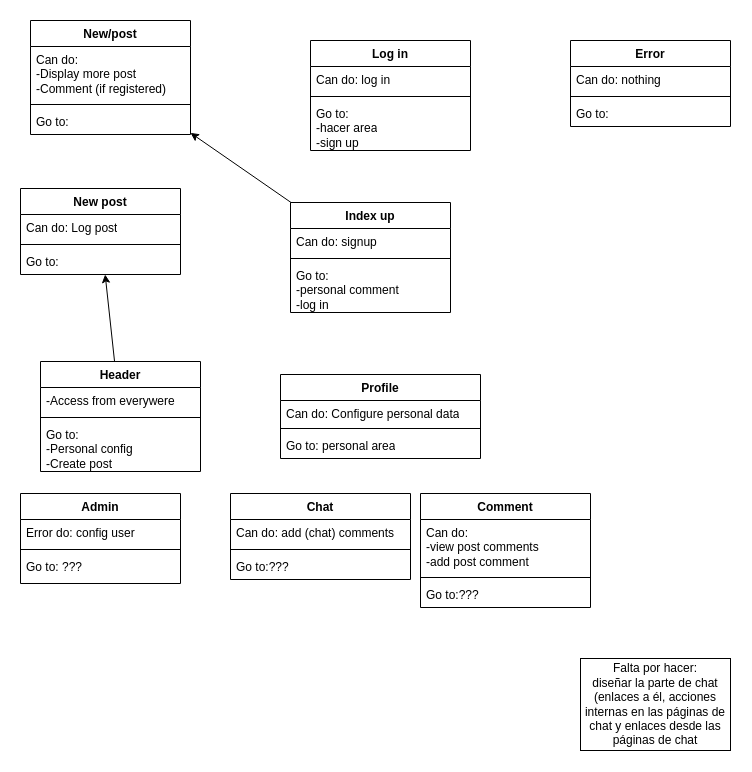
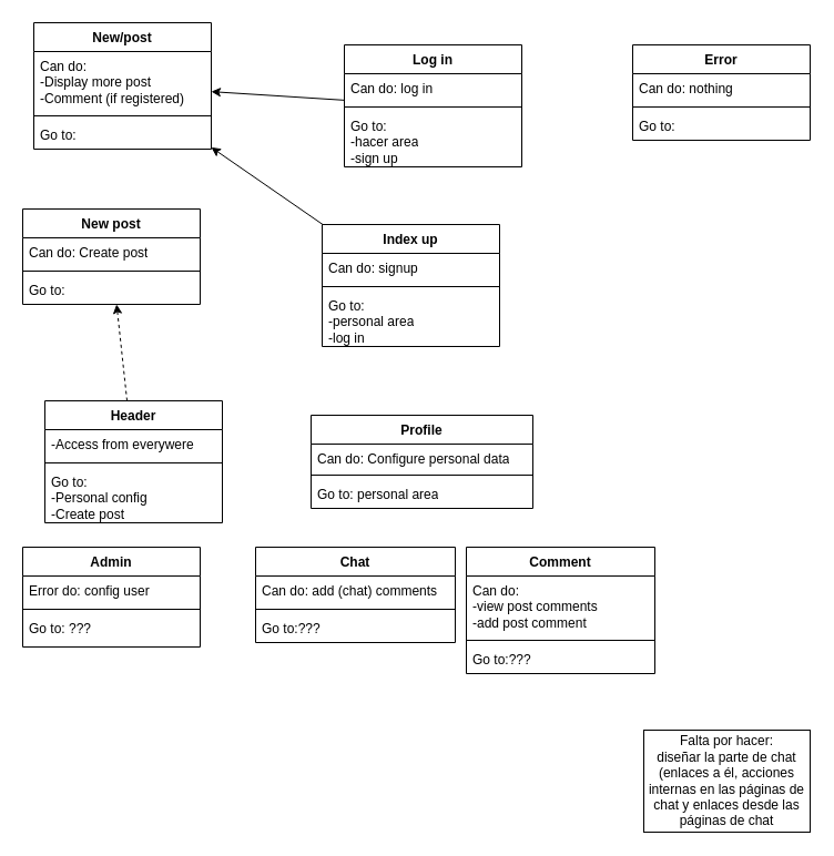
  <mxCell id="0" />
  <mxCell id="1" parent="0" />
  <mxCell id="2" value="New/post" style="swimlane;fontStyle=1;align=center;verticalAlign=top;childLayout=stackLayout;horizontal=1;startSize=26;horizontalStack=0;resizeParent=1;resizeParentMax=0;resizeLast=0;collapsible=1;marginBottom=0;whiteSpace=wrap;html=1;" parent="1" vertex="1"><mxGeometry x="30" y="20" width="160" height="114" as="geometry" /></mxCell>
  <mxCell id="3" value="&lt;div&gt;Can do:&lt;/div&gt;&lt;div&gt;-Display more post&lt;/div&gt;&lt;div&gt;-Comment (if registered)&lt;/div&gt;" style="text;strokeColor=none;fillColor=none;align=left;verticalAlign=top;spacingLeft=4;spacingRight=4;overflow=hidden;rotatable=0;points=[[0,0.5],[1,0.5]];portConstraint=eastwest;whiteSpace=wrap;html=1;" parent="2" vertex="1"><mxGeometry y="26" width="160" height="54" as="geometry" /></mxCell>
  <mxCell id="4" value="" style="line;strokeWidth=1;fillColor=none;align=left;verticalAlign=middle;spacingTop=-1;spacingLeft=3;spacingRight=3;rotatable=0;labelPosition=right;points=[];portConstraint=eastwest;strokeColor=inherit;" parent="2" vertex="1"><mxGeometry y="80" width="160" height="8" as="geometry" /></mxCell>
  <mxCell id="5" value="Go to:" style="text;strokeColor=none;fillColor=none;align=left;verticalAlign=top;spacingLeft=4;spacingRight=4;overflow=hidden;rotatable=0;points=[[0,0.5],[1,0.5]];portConstraint=eastwest;whiteSpace=wrap;html=1;" parent="2" vertex="1"><mxGeometry y="88" width="160" height="26" as="geometry" /></mxCell>
  <mxCell id="6" value="Log in" style="swimlane;fontStyle=1;align=center;verticalAlign=top;childLayout=stackLayout;horizontal=1;startSize=26;horizontalStack=0;resizeParent=1;resizeParentMax=0;resizeLast=0;collapsible=1;marginBottom=0;whiteSpace=wrap;html=1;" parent="1" vertex="1"><mxGeometry x="310" y="40" width="160" height="110" as="geometry" /></mxCell>
  <mxCell id="7" value="Can do: log in" style="text;strokeColor=none;fillColor=none;align=left;verticalAlign=top;spacingLeft=4;spacingRight=4;overflow=hidden;rotatable=0;points=[[0,0.5],[1,0.5]];portConstraint=eastwest;whiteSpace=wrap;html=1;" parent="6" vertex="1"><mxGeometry y="26" width="160" height="26" as="geometry" /></mxCell>
  <mxCell id="8" value="" style="line;strokeWidth=1;fillColor=none;align=left;verticalAlign=middle;spacingTop=-1;spacingLeft=3;spacingRight=3;rotatable=0;labelPosition=right;points=[];portConstraint=eastwest;strokeColor=inherit;" parent="6" vertex="1"><mxGeometry y="52" width="160" height="8" as="geometry" /></mxCell>
  <mxCell id="9" value="&lt;div&gt;Go to:&lt;/div&gt;&lt;div&gt;-hacer area&lt;/div&gt;&lt;div&gt;-sign up&lt;br&gt;&lt;/div&gt;" style="text;strokeColor=none;fillColor=none;align=left;verticalAlign=top;spacingLeft=4;spacingRight=4;overflow=hidden;rotatable=0;points=[[0,0.5],[1,0.5]];portConstraint=eastwest;whiteSpace=wrap;html=1;" parent="6" vertex="1"><mxGeometry y="60" width="160" height="50" as="geometry" /></mxCell>
  <mxCell id="10" value="Header" style="swimlane;fontStyle=1;align=center;verticalAlign=top;childLayout=stackLayout;horizontal=1;startSize=26;horizontalStack=0;resizeParent=1;resizeParentMax=0;resizeLast=0;collapsible=1;marginBottom=0;whiteSpace=wrap;html=1;" parent="1" vertex="1"><mxGeometry x="40" y="361" width="160" height="110" as="geometry" /></mxCell>
  <mxCell id="11" value="-Access from everywere" style="text;strokeColor=none;fillColor=none;align=left;verticalAlign=top;spacingLeft=4;spacingRight=4;overflow=hidden;rotatable=0;points=[[0,0.5],[1,0.5]];portConstraint=eastwest;whiteSpace=wrap;html=1;" parent="10" vertex="1"><mxGeometry y="26" width="160" height="26" as="geometry" /></mxCell>
  <mxCell id="12" value="" style="line;strokeWidth=1;fillColor=none;align=left;verticalAlign=middle;spacingTop=-1;spacingLeft=3;spacingRight=3;rotatable=0;labelPosition=right;points=[];portConstraint=eastwest;strokeColor=inherit;" parent="10" vertex="1"><mxGeometry y="52" width="160" height="8" as="geometry" /></mxCell>
  <mxCell id="13" value="&lt;div&gt;Go to:&lt;/div&gt;&lt;div&gt;-Personal config&lt;br&gt;&lt;/div&gt;&lt;div&gt;-Create post&lt;/div&gt;" style="text;strokeColor=none;fillColor=none;align=left;verticalAlign=top;spacingLeft=4;spacingRight=4;overflow=hidden;rotatable=0;points=[[0,0.5],[1,0.5]];portConstraint=eastwest;whiteSpace=wrap;html=1;" parent="10" vertex="1"><mxGeometry y="60" width="160" height="50" as="geometry" /></mxCell>
  <mxCell id="14" value="Index up" style="swimlane;fontStyle=1;align=center;verticalAlign=top;childLayout=stackLayout;horizontal=1;startSize=26;horizontalStack=0;resizeParent=1;resizeParentMax=0;resizeLast=0;collapsible=1;marginBottom=0;whiteSpace=wrap;html=1;" parent="1" vertex="1"><mxGeometry x="290" y="202" width="160" height="110" as="geometry" /></mxCell>
  <mxCell id="15" value="Can do: signup" style="text;strokeColor=none;fillColor=none;align=left;verticalAlign=top;spacingLeft=4;spacingRight=4;overflow=hidden;rotatable=0;points=[[0,0.5],[1,0.5]];portConstraint=eastwest;whiteSpace=wrap;html=1;" parent="14" vertex="1"><mxGeometry y="26" width="160" height="26" as="geometry" /></mxCell>
  <mxCell id="16" value="" style="line;strokeWidth=1;fillColor=none;align=left;verticalAlign=middle;spacingTop=-1;spacingLeft=3;spacingRight=3;rotatable=0;labelPosition=right;points=[];portConstraint=eastwest;strokeColor=inherit;" parent="14" vertex="1"><mxGeometry y="52" width="160" height="8" as="geometry" /></mxCell>
- <mxCell id="17" value="&lt;div&gt;Go to:&lt;/div&gt;&lt;div&gt;-personal comment&lt;/div&gt;&lt;div&gt;-log in&lt;br&gt;&lt;/div&gt;" style="text;strokeColor=none;fillColor=none;align=left;verticalAlign=top;spacingLeft=4;spacingRight=4;overflow=hidden;rotatable=0;points=[[0,0.5],[1,0.5]];portConstraint=eastwest;whiteSpace=wrap;html=1;" parent="14" vertex="1"><mxGeometry y="60" width="160" height="50" as="geometry" /></mxCell>
+ <mxCell id="17" value="&lt;div&gt;Go to:&lt;/div&gt;&lt;div&gt;-personal area&lt;/div&gt;&lt;div&gt;-log in&lt;br&gt;&lt;/div&gt;" style="text;strokeColor=none;fillColor=none;align=left;verticalAlign=top;spacingLeft=4;spacingRight=4;overflow=hidden;rotatable=0;points=[[0,0.5],[1,0.5]];portConstraint=eastwest;whiteSpace=wrap;html=1;" parent="14" vertex="1"><mxGeometry y="60" width="160" height="50" as="geometry" /></mxCell>
+ <mxCell id="18" value="" style="endArrow=classic;html=1;rounded=0;" parent="1" source="6" target="2" edge="1"><mxGeometry width="50" height="50" relative="1" as="geometry"><mxPoint x="500" y="400" as="sourcePoint" /><mxPoint x="550" y="350" as="targetPoint" /></mxGeometry></mxCell>
  <mxCell id="19" value="Profile" style="swimlane;fontStyle=1;align=center;verticalAlign=top;childLayout=stackLayout;horizontal=1;startSize=26;horizontalStack=0;resizeParent=1;resizeParentMax=0;resizeLast=0;collapsible=1;marginBottom=0;whiteSpace=wrap;html=1;" parent="1" vertex="1"><mxGeometry x="280" y="374" width="200" height="84" as="geometry" /></mxCell>
  <mxCell id="20" value="Can do: Configure personal data" style="text;strokeColor=none;fillColor=none;align=left;verticalAlign=top;spacingLeft=4;spacingRight=4;overflow=hidden;rotatable=0;points=[[0,0.5],[1,0.5]];portConstraint=eastwest;whiteSpace=wrap;html=1;" parent="19" vertex="1"><mxGeometry y="26" width="200" height="24" as="geometry" /></mxCell>
  <mxCell id="21" value="" style="line;strokeWidth=1;fillColor=none;align=left;verticalAlign=middle;spacingTop=-1;spacingLeft=3;spacingRight=3;rotatable=0;labelPosition=right;points=[];portConstraint=eastwest;strokeColor=inherit;" parent="19" vertex="1"><mxGeometry y="50" width="200" height="8" as="geometry" /></mxCell>
  <mxCell id="22" value="Go to: personal area" style="text;strokeColor=none;fillColor=none;align=left;verticalAlign=top;spacingLeft=4;spacingRight=4;overflow=hidden;rotatable=0;points=[[0,0.5],[1,0.5]];portConstraint=eastwest;whiteSpace=wrap;html=1;" parent="19" vertex="1"><mxGeometry y="58" width="200" height="26" as="geometry" /></mxCell>
  <mxCell id="23" value="" style="endArrow=classic;html=1;rounded=0;" parent="1" source="14" target="2" edge="1"><mxGeometry width="50" height="50" relative="1" as="geometry"><mxPoint x="240" y="350" as="sourcePoint" /><mxPoint x="364" y="320" as="targetPoint" /></mxGeometry></mxCell>
  <mxCell id="24" value="New post" style="swimlane;fontStyle=1;align=center;verticalAlign=top;childLayout=stackLayout;horizontal=1;startSize=26;horizontalStack=0;resizeParent=1;resizeParentMax=0;resizeLast=0;collapsible=1;marginBottom=0;whiteSpace=wrap;html=1;" parent="1" vertex="1"><mxGeometry x="20" y="188" width="160" height="86" as="geometry" /></mxCell>
- <mxCell id="25" value="Can do: Log post" style="text;strokeColor=none;fillColor=none;align=left;verticalAlign=top;spacingLeft=4;spacingRight=4;overflow=hidden;rotatable=0;points=[[0,0.5],[1,0.5]];portConstraint=eastwest;whiteSpace=wrap;html=1;" parent="24" vertex="1"><mxGeometry y="26" width="160" height="26" as="geometry" /></mxCell>
+ <mxCell id="25" value="Can do: Create post" style="text;strokeColor=none;fillColor=none;align=left;verticalAlign=top;spacingLeft=4;spacingRight=4;overflow=hidden;rotatable=0;points=[[0,0.5],[1,0.5]];portConstraint=eastwest;whiteSpace=wrap;html=1;" parent="24" vertex="1"><mxGeometry y="26" width="160" height="26" as="geometry" /></mxCell>
  <mxCell id="26" value="" style="line;strokeWidth=1;fillColor=none;align=left;verticalAlign=middle;spacingTop=-1;spacingLeft=3;spacingRight=3;rotatable=0;labelPosition=right;points=[];portConstraint=eastwest;strokeColor=inherit;" parent="24" vertex="1"><mxGeometry y="52" width="160" height="8" as="geometry" /></mxCell>
  <mxCell id="27" value="Go to:" style="text;strokeColor=none;fillColor=none;align=left;verticalAlign=top;spacingLeft=4;spacingRight=4;overflow=hidden;rotatable=0;points=[[0,0.5],[1,0.5]];portConstraint=eastwest;whiteSpace=wrap;html=1;" parent="24" vertex="1"><mxGeometry y="60" width="160" height="26" as="geometry" /></mxCell>
  <mxCell id="28" value="Admin" style="swimlane;fontStyle=1;align=center;verticalAlign=top;childLayout=stackLayout;horizontal=1;startSize=26;horizontalStack=0;resizeParent=1;resizeParentMax=0;resizeLast=0;collapsible=1;marginBottom=0;whiteSpace=wrap;html=1;" parent="1" vertex="1"><mxGeometry x="20" y="493" width="160" height="90" as="geometry" /></mxCell>
  <mxCell id="29" value="Error do: config user" style="text;strokeColor=none;fillColor=none;align=left;verticalAlign=top;spacingLeft=4;spacingRight=4;overflow=hidden;rotatable=0;points=[[0,0.5],[1,0.5]];portConstraint=eastwest;whiteSpace=wrap;html=1;" parent="28" vertex="1"><mxGeometry y="26" width="160" height="26" as="geometry" /></mxCell>
  <mxCell id="30" value="" style="line;strokeWidth=1;fillColor=none;align=left;verticalAlign=middle;spacingTop=-1;spacingLeft=3;spacingRight=3;rotatable=0;labelPosition=right;points=[];portConstraint=eastwest;strokeColor=inherit;" parent="28" vertex="1"><mxGeometry y="52" width="160" height="8" as="geometry" /></mxCell>
  <mxCell id="31" value="&lt;div&gt;Go to: ???&lt;/div&gt;" style="text;strokeColor=none;fillColor=none;align=left;verticalAlign=top;spacingLeft=4;spacingRight=4;overflow=hidden;rotatable=0;points=[[0,0.5],[1,0.5]];portConstraint=eastwest;whiteSpace=wrap;html=1;" parent="28" vertex="1"><mxGeometry y="60" width="160" height="30" as="geometry" /></mxCell>
  <mxCell id="32" value="Chat" style="swimlane;fontStyle=1;align=center;verticalAlign=top;childLayout=stackLayout;horizontal=1;startSize=26;horizontalStack=0;resizeParent=1;resizeParentMax=0;resizeLast=0;collapsible=1;marginBottom=0;whiteSpace=wrap;html=1;" parent="1" vertex="1"><mxGeometry x="230" y="493" width="180" height="86" as="geometry" /></mxCell>
  <mxCell id="33" value="Can do: add (chat) comments" style="text;strokeColor=none;fillColor=none;align=left;verticalAlign=top;spacingLeft=4;spacingRight=4;overflow=hidden;rotatable=0;points=[[0,0.5],[1,0.5]];portConstraint=eastwest;whiteSpace=wrap;html=1;" parent="32" vertex="1"><mxGeometry y="26" width="180" height="26" as="geometry" /></mxCell>
  <mxCell id="34" value="" style="line;strokeWidth=1;fillColor=none;align=left;verticalAlign=middle;spacingTop=-1;spacingLeft=3;spacingRight=3;rotatable=0;labelPosition=right;points=[];portConstraint=eastwest;strokeColor=inherit;" parent="32" vertex="1"><mxGeometry y="52" width="180" height="8" as="geometry" /></mxCell>
  <mxCell id="35" value="Go to:???" style="text;strokeColor=none;fillColor=none;align=left;verticalAlign=top;spacingLeft=4;spacingRight=4;overflow=hidden;rotatable=0;points=[[0,0.5],[1,0.5]];portConstraint=eastwest;whiteSpace=wrap;html=1;" parent="32" vertex="1"><mxGeometry y="60" width="180" height="26" as="geometry" /></mxCell>
  <mxCell id="36" value="&lt;div&gt;Falta por hacer:&lt;/div&gt;&lt;div&gt;diseñar la parte de chat (enlaces a él, acciones internas en las páginas de chat y enlaces desde las páginas de chat&lt;br&gt;&lt;/div&gt;" style="rounded=0;whiteSpace=wrap;html=1;" parent="1" vertex="1"><mxGeometry x="580" y="658" width="150" height="92" as="geometry" /></mxCell>
  <mxCell id="37" value="Error" style="swimlane;fontStyle=1;align=center;verticalAlign=top;childLayout=stackLayout;horizontal=1;startSize=26;horizontalStack=0;resizeParent=1;resizeParentMax=0;resizeLast=0;collapsible=1;marginBottom=0;whiteSpace=wrap;html=1;" parent="1" vertex="1"><mxGeometry x="570" y="40" width="160" height="86" as="geometry" /></mxCell>
  <mxCell id="38" value="Can do: nothing" style="text;strokeColor=none;fillColor=none;align=left;verticalAlign=top;spacingLeft=4;spacingRight=4;overflow=hidden;rotatable=0;points=[[0,0.5],[1,0.5]];portConstraint=eastwest;whiteSpace=wrap;html=1;" parent="37" vertex="1"><mxGeometry y="26" width="160" height="26" as="geometry" /></mxCell>
  <mxCell id="39" value="" style="line;strokeWidth=1;fillColor=none;align=left;verticalAlign=middle;spacingTop=-1;spacingLeft=3;spacingRight=3;rotatable=0;labelPosition=right;points=[];portConstraint=eastwest;strokeColor=inherit;" parent="37" vertex="1"><mxGeometry y="52" width="160" height="8" as="geometry" /></mxCell>
  <mxCell id="40" value="Go to:" style="text;strokeColor=none;fillColor=none;align=left;verticalAlign=top;spacingLeft=4;spacingRight=4;overflow=hidden;rotatable=0;points=[[0,0.5],[1,0.5]];portConstraint=eastwest;whiteSpace=wrap;html=1;" parent="37" vertex="1"><mxGeometry y="60" width="160" height="26" as="geometry" /></mxCell>
- <mxCell id="41" value="" style="endArrow=classic;html=1;rounded=0;" edge="1" parent="1" source="10" target="24"><mxGeometry width="50" height="50" relative="1" as="geometry"><mxPoint x="210" y="426" as="sourcePoint" /><mxPoint x="290" y="426" as="targetPoint" /></mxGeometry></mxCell>
+ <mxCell id="41" value="" style="endArrow=classic;html=1;rounded=0;dashed=1;" edge="1" parent="1" source="10" target="24"><mxGeometry width="50" height="50" relative="1" as="geometry"><mxPoint x="210" y="426" as="sourcePoint" /><mxPoint x="290" y="426" as="targetPoint" /></mxGeometry></mxCell>
  <mxCell id="42" value="Comment" style="swimlane;fontStyle=1;align=center;verticalAlign=top;childLayout=stackLayout;horizontal=1;startSize=26;horizontalStack=0;resizeParent=1;resizeParentMax=0;resizeLast=0;collapsible=1;marginBottom=0;whiteSpace=wrap;html=1;" vertex="1" parent="1"><mxGeometry x="420" y="493" width="170" height="114" as="geometry" /></mxCell>
  <mxCell id="43" value="&lt;div&gt;Can do:&lt;/div&gt;&lt;div&gt;-view post comments&lt;/div&gt;&lt;div&gt;-add post comment&lt;/div&gt;" style="text;strokeColor=none;fillColor=none;align=left;verticalAlign=top;spacingLeft=4;spacingRight=4;overflow=hidden;rotatable=0;points=[[0,0.5],[1,0.5]];portConstraint=eastwest;whiteSpace=wrap;html=1;" vertex="1" parent="42"><mxGeometry y="26" width="170" height="54" as="geometry" /></mxCell>
  <mxCell id="44" value="" style="line;strokeWidth=1;fillColor=none;align=left;verticalAlign=middle;spacingTop=-1;spacingLeft=3;spacingRight=3;rotatable=0;labelPosition=right;points=[];portConstraint=eastwest;strokeColor=inherit;" vertex="1" parent="42"><mxGeometry y="80" width="170" height="8" as="geometry" /></mxCell>
  <mxCell id="45" value="Go to:???" style="text;strokeColor=none;fillColor=none;align=left;verticalAlign=top;spacingLeft=4;spacingRight=4;overflow=hidden;rotatable=0;points=[[0,0.5],[1,0.5]];portConstraint=eastwest;whiteSpace=wrap;html=1;" vertex="1" parent="42"><mxGeometry y="88" width="170" height="26" as="geometry" /></mxCell>
